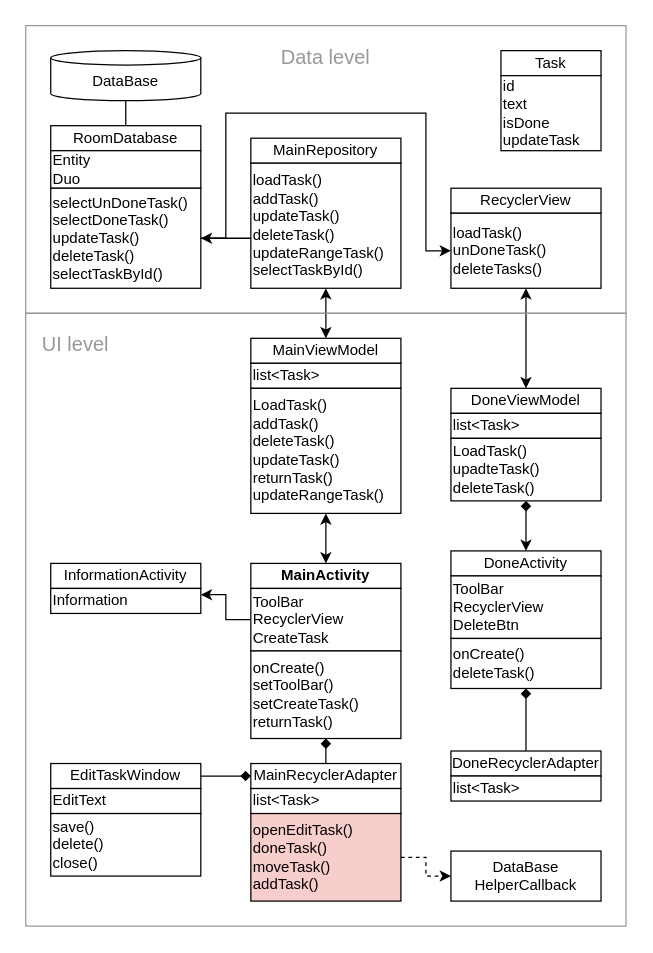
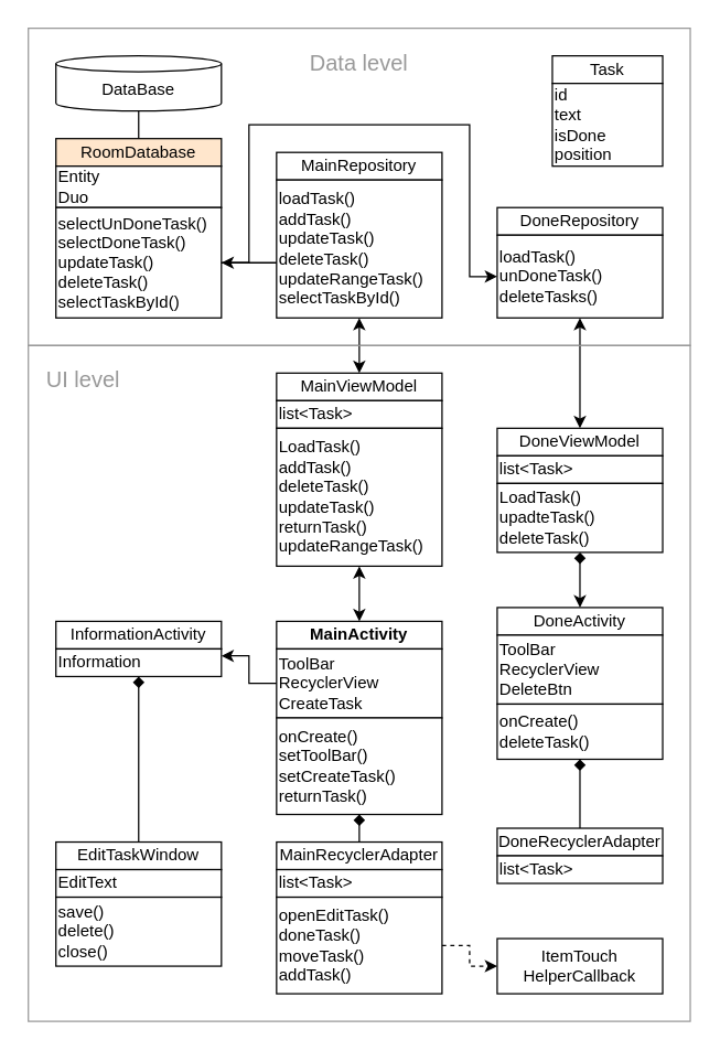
  <mxCell id="0" />
  <mxCell id="1" parent="0" />
  <mxCell id="2" value="" style="rounded=0;whiteSpace=wrap;html=1;fillColor=none;strokeColor=#999999;strokeWidth=1;" vertex="1" parent="1"><mxGeometry x="20" y="250" width="480" height="490" as="geometry" /></mxCell>
  <mxCell id="3" value="" style="group" vertex="1" connectable="0" parent="1"><mxGeometry x="200" y="450" width="120" height="140" as="geometry" /></mxCell>
  <mxCell id="4" value="&lt;b&gt;MainActivity&lt;/b&gt;" style="rounded=0;whiteSpace=wrap;html=1;" vertex="1" parent="3"><mxGeometry width="120" height="20" as="geometry" /></mxCell>
  <mxCell id="5" value="ToolBar&lt;br&gt;RecyclerView&lt;br&gt;CreateTask" style="rounded=0;whiteSpace=wrap;html=1;align=left;" vertex="1" parent="3"><mxGeometry y="20" width="120" height="50" as="geometry" /></mxCell>
  <mxCell id="6" value="onCreate()&lt;br&gt;setToolBar()&lt;br&gt;setCreateTask()&lt;br&gt;returnTask()" style="rounded=0;whiteSpace=wrap;html=1;align=left;" vertex="1" parent="3"><mxGeometry y="70" width="120" height="70" as="geometry" /></mxCell>
  <mxCell id="7" value="" style="group" vertex="1" connectable="0" parent="1"><mxGeometry x="200" y="270" width="120" height="140" as="geometry" /></mxCell>
  <mxCell id="8" value="MainViewModel" style="rounded=0;whiteSpace=wrap;html=1;" vertex="1" parent="7"><mxGeometry width="120" height="20" as="geometry" /></mxCell>
  <mxCell id="9" value="list&amp;lt;Task&amp;gt;" style="rounded=0;whiteSpace=wrap;html=1;align=left;" vertex="1" parent="7"><mxGeometry y="20" width="120" height="20" as="geometry" /></mxCell>
  <mxCell id="10" value="LoadTask()&lt;br&gt;addTask()&lt;br&gt;deleteTask()&lt;br&gt;updateTask()&lt;br&gt;returnTask()&lt;br&gt;updateRangeTask()" style="rounded=0;whiteSpace=wrap;html=1;align=left;" vertex="1" parent="7"><mxGeometry y="40" width="120" height="100" as="geometry" /></mxCell>
  <mxCell id="11" value="" style="group" vertex="1" connectable="0" parent="1"><mxGeometry x="40" y="610" width="120" height="90" as="geometry" /></mxCell>
  <mxCell id="12" value="EditTaskWindow" style="rounded=0;whiteSpace=wrap;html=1;" vertex="1" parent="11"><mxGeometry width="120" height="20" as="geometry" /></mxCell>
  <mxCell id="13" value="EditText" style="rounded=0;whiteSpace=wrap;html=1;align=left;" vertex="1" parent="11"><mxGeometry y="20" width="120" height="20" as="geometry" /></mxCell>
  <mxCell id="14" value="save()&lt;br&gt;delete()&lt;br&gt;&lt;div style=&quot;&quot;&gt;&lt;span style=&quot;background-color: initial;&quot;&gt;close()&lt;/span&gt;&lt;/div&gt;" style="rounded=0;whiteSpace=wrap;html=1;align=left;" vertex="1" parent="11"><mxGeometry y="40" width="120" height="50" as="geometry" /></mxCell>
  <mxCell id="15" value="" style="group" vertex="1" connectable="0" parent="1"><mxGeometry x="200" y="610" width="120" height="110" as="geometry" /></mxCell>
  <mxCell id="16" value="MainRecyclerAdapter" style="rounded=0;whiteSpace=wrap;html=1;" vertex="1" parent="15"><mxGeometry width="120" height="20" as="geometry" /></mxCell>
  <mxCell id="17" value="list&amp;lt;Task&amp;gt;" style="rounded=0;whiteSpace=wrap;html=1;align=left;" vertex="1" parent="15"><mxGeometry y="20" width="120" height="20" as="geometry" /></mxCell>
- <mxCell id="18" value="openEditTask()&lt;br&gt;doneTask()&lt;br&gt;moveTask()&lt;br&gt;addTask()" style="rounded=0;whiteSpace=wrap;html=1;align=left;fillColor=#f8cecc;" vertex="1" parent="15"><mxGeometry y="40" width="120" height="70" as="geometry" /></mxCell>
- <mxCell id="19" value="DataBase&lt;br&gt;HelperCallback" style="rounded=0;whiteSpace=wrap;html=1;" vertex="1" parent="1"><mxGeometry x="360" y="680" width="120" height="40" as="geometry" /></mxCell>
+ <mxCell id="18" value="openEditTask()&lt;br&gt;doneTask()&lt;br&gt;moveTask()&lt;br&gt;addTask()" style="rounded=0;whiteSpace=wrap;html=1;align=left;" vertex="1" parent="15"><mxGeometry y="40" width="120" height="70" as="geometry" /></mxCell>
+ <mxCell id="19" value="ItemTouch&lt;br&gt;HelperCallback" style="rounded=0;whiteSpace=wrap;html=1;" vertex="1" parent="1"><mxGeometry x="360" y="680" width="120" height="40" as="geometry" /></mxCell>
  <mxCell id="20" style="edgeStyle=orthogonalEdgeStyle;rounded=0;orthogonalLoop=1;jettySize=auto;html=1;entryX=0.5;entryY=1;entryDx=0;entryDy=0;endArrow=diamond;endFill=1;startArrow=classic;startFill=1;" edge="1" parent="1" source="60" target="27"><mxGeometry relative="1" as="geometry" /></mxCell>
  <mxCell id="21" value="" style="group" vertex="1" connectable="0" parent="1"><mxGeometry x="360" y="600" width="120" height="60" as="geometry" /></mxCell>
  <mxCell id="22" value="DoneRecyclerAdapter" style="rounded=0;whiteSpace=wrap;html=1;" vertex="1" parent="21"><mxGeometry width="120" height="20" as="geometry" /></mxCell>
  <mxCell id="23" value="list&amp;lt;Task&amp;gt;" style="rounded=0;whiteSpace=wrap;html=1;align=left;" vertex="1" parent="21"><mxGeometry y="20" width="120" height="20" as="geometry" /></mxCell>
  <mxCell id="24" value="" style="group" vertex="1" connectable="0" parent="1"><mxGeometry x="360" y="310" width="120" height="90" as="geometry" /></mxCell>
  <mxCell id="25" value="DoneViewModel" style="rounded=0;whiteSpace=wrap;html=1;" vertex="1" parent="24"><mxGeometry width="120" height="20" as="geometry" /></mxCell>
  <mxCell id="26" value="list&amp;lt;Task&amp;gt;" style="rounded=0;whiteSpace=wrap;html=1;align=left;" vertex="1" parent="24"><mxGeometry y="20" width="120" height="20" as="geometry" /></mxCell>
  <mxCell id="27" value="LoadTask()&lt;br&gt;upadteTask()&lt;br&gt;deleteTask()" style="rounded=0;whiteSpace=wrap;html=1;align=left;" vertex="1" parent="24"><mxGeometry y="40" width="120" height="50" as="geometry" /></mxCell>
  <mxCell id="28" value="" style="group" vertex="1" connectable="0" parent="1"><mxGeometry x="40" y="450" width="120" height="40" as="geometry" /></mxCell>
  <mxCell id="29" value="InformationActivity" style="rounded=0;whiteSpace=wrap;html=1;" vertex="1" parent="28"><mxGeometry width="120" height="20" as="geometry" /></mxCell>
  <mxCell id="30" value="Information&lt;br&gt;" style="rounded=0;whiteSpace=wrap;html=1;align=left;" vertex="1" parent="28"><mxGeometry y="20" width="120" height="20" as="geometry" /></mxCell>
  <mxCell id="31" style="edgeStyle=orthogonalEdgeStyle;rounded=0;orthogonalLoop=1;jettySize=auto;html=1;entryX=1;entryY=0.25;entryDx=0;entryDy=0;" edge="1" parent="1" source="5" target="30"><mxGeometry relative="1" as="geometry"><Array as="points"><mxPoint x="180" y="495" /><mxPoint x="180" y="475" /></Array></mxGeometry></mxCell>
  <mxCell id="32" style="edgeStyle=orthogonalEdgeStyle;rounded=0;orthogonalLoop=1;jettySize=auto;html=1;entryX=0;entryY=0.5;entryDx=0;entryDy=0;dashed=1;" edge="1" parent="1" source="18" target="19"><mxGeometry relative="1" as="geometry" /></mxCell>
- <mxCell id="33" style="edgeStyle=orthogonalEdgeStyle;rounded=0;orthogonalLoop=1;jettySize=auto;html=1;entryX=0;entryY=0.5;entryDx=0;entryDy=0;endArrow=diamond;endFill=1;" edge="1" parent="1" source="12" target="16"><mxGeometry relative="1" as="geometry" /></mxCell>
+ <mxCell id="33" style="edgeStyle=orthogonalEdgeStyle;rounded=0;orthogonalLoop=1;jettySize=auto;html=1;endArrow=diamond;endFill=1;" edge="1" parent="1" source="12" target="30"><mxGeometry relative="1" as="geometry" /></mxCell>
  <mxCell id="34" style="edgeStyle=orthogonalEdgeStyle;rounded=0;orthogonalLoop=1;jettySize=auto;html=1;entryX=0.5;entryY=1;entryDx=0;entryDy=0;endArrow=diamond;endFill=1;" edge="1" parent="1" source="16" target="6"><mxGeometry relative="1" as="geometry" /></mxCell>
  <mxCell id="35" style="edgeStyle=orthogonalEdgeStyle;rounded=0;orthogonalLoop=1;jettySize=auto;html=1;entryX=0.5;entryY=1;entryDx=0;entryDy=0;endArrow=diamond;endFill=1;" edge="1" parent="1" source="22" target="62"><mxGeometry relative="1" as="geometry" /></mxCell>
  <mxCell id="36" style="edgeStyle=orthogonalEdgeStyle;rounded=0;orthogonalLoop=1;jettySize=auto;html=1;entryX=0.5;entryY=1;entryDx=0;entryDy=0;startArrow=classic;startFill=1;" edge="1" parent="1" source="4" target="10"><mxGeometry relative="1" as="geometry" /></mxCell>
  <mxCell id="37" value="&lt;font color=&quot;#999999&quot; style=&quot;font-size: 16px;&quot;&gt;UI level&lt;/font&gt;" style="text;html=1;strokeColor=none;fillColor=none;align=center;verticalAlign=middle;whiteSpace=wrap;rounded=0;fontSize=16;" vertex="1" parent="1"><mxGeometry x="30" y="260" width="60" height="30" as="geometry" /></mxCell>
  <mxCell id="38" style="edgeStyle=orthogonalEdgeStyle;rounded=0;orthogonalLoop=1;jettySize=auto;html=1;entryX=0.5;entryY=0;entryDx=0;entryDy=0;endArrow=none;endFill=0;" edge="1" parent="1" source="39" target="41"><mxGeometry relative="1" as="geometry" /></mxCell>
  <mxCell id="39" value="DataBase" style="shape=cylinder3;whiteSpace=wrap;html=1;boundedLbl=1;backgroundOutline=1;size=5.742;" vertex="1" parent="1"><mxGeometry x="40" y="40" width="120" height="40" as="geometry" /></mxCell>
  <mxCell id="40" value="" style="group" vertex="1" connectable="0" parent="1"><mxGeometry x="40" y="100" width="120" height="130" as="geometry" /></mxCell>
- <mxCell id="41" value="RoomDatabase" style="rounded=0;whiteSpace=wrap;html=1;" vertex="1" parent="40"><mxGeometry width="120" height="20" as="geometry" /></mxCell>
+ <mxCell id="41" value="RoomDatabase" style="rounded=0;whiteSpace=wrap;html=1;fillColor=#ffe6cc;" vertex="1" parent="40"><mxGeometry width="120" height="20" as="geometry" /></mxCell>
  <mxCell id="42" value="Entity&lt;br&gt;Duo" style="rounded=0;whiteSpace=wrap;html=1;align=left;" vertex="1" parent="40"><mxGeometry y="20" width="120" height="30" as="geometry" /></mxCell>
  <mxCell id="43" value="selectUnDoneTask()&lt;br&gt;selectDoneTask()&lt;br&gt;updateTask()&lt;br&gt;deleteTask()&lt;br&gt;selectTaskById()" style="rounded=0;whiteSpace=wrap;html=1;align=left;" vertex="1" parent="40"><mxGeometry y="50" width="120" height="80" as="geometry" /></mxCell>
  <mxCell id="44" value="" style="group" vertex="1" connectable="0" parent="1"><mxGeometry x="400" y="40" width="80" height="80" as="geometry" /></mxCell>
  <mxCell id="45" value="Task" style="rounded=0;whiteSpace=wrap;html=1;" vertex="1" parent="44"><mxGeometry width="80" height="20" as="geometry" /></mxCell>
- <mxCell id="46" value="id&lt;br&gt;text&lt;br&gt;isDone&lt;br&gt;updateTask" style="rounded=0;whiteSpace=wrap;html=1;align=left;" vertex="1" parent="44"><mxGeometry y="20" width="80" height="60" as="geometry" /></mxCell>
+ <mxCell id="46" value="id&lt;br&gt;text&lt;br&gt;isDone&lt;br&gt;position" style="rounded=0;whiteSpace=wrap;html=1;align=left;" vertex="1" parent="44"><mxGeometry y="20" width="80" height="60" as="geometry" /></mxCell>
  <mxCell id="47" value="" style="group" vertex="1" connectable="0" parent="1"><mxGeometry x="200" y="110" width="120" height="120" as="geometry" /></mxCell>
  <mxCell id="48" value="MainRepository" style="rounded=0;whiteSpace=wrap;html=1;" vertex="1" parent="47"><mxGeometry width="120" height="20" as="geometry" /></mxCell>
  <mxCell id="49" value="loadTask()&lt;br&gt;addTask()&lt;br&gt;updateTask()&lt;br&gt;deleteTask()&lt;br&gt;updateRangeTask()&lt;br&gt;selectTaskById()" style="rounded=0;whiteSpace=wrap;html=1;align=left;" vertex="1" parent="47"><mxGeometry y="20" width="120" height="100" as="geometry" /></mxCell>
  <mxCell id="50" value="" style="group" vertex="1" connectable="0" parent="1"><mxGeometry x="360" y="150" width="120" height="80" as="geometry" /></mxCell>
- <mxCell id="51" value="RecyclerView" style="rounded=0;whiteSpace=wrap;html=1;" vertex="1" parent="50"><mxGeometry width="120" height="20" as="geometry" /></mxCell>
+ <mxCell id="51" value="DoneRepository" style="rounded=0;whiteSpace=wrap;html=1;" vertex="1" parent="50"><mxGeometry width="120" height="20" as="geometry" /></mxCell>
  <mxCell id="52" value="loadTask()&lt;br&gt;unDoneTask()&lt;br&gt;deleteTasks()" style="rounded=0;whiteSpace=wrap;html=1;align=left;" vertex="1" parent="50"><mxGeometry y="20" width="120" height="60" as="geometry" /></mxCell>
  <mxCell id="53" style="edgeStyle=orthogonalEdgeStyle;rounded=0;orthogonalLoop=1;jettySize=auto;html=1;entryX=0.5;entryY=0;entryDx=0;entryDy=0;startArrow=classic;startFill=1;" edge="1" parent="1" source="49" target="8"><mxGeometry relative="1" as="geometry" /></mxCell>
  <mxCell id="54" style="edgeStyle=orthogonalEdgeStyle;rounded=0;orthogonalLoop=1;jettySize=auto;html=1;startArrow=classic;startFill=1;" edge="1" parent="1" source="52" target="25"><mxGeometry relative="1" as="geometry" /></mxCell>
  <mxCell id="55" style="edgeStyle=orthogonalEdgeStyle;rounded=0;orthogonalLoop=1;jettySize=auto;html=1;entryX=1;entryY=0.5;entryDx=0;entryDy=0;" edge="1" parent="1" source="49" target="43"><mxGeometry relative="1" as="geometry"><mxPoint x="170" y="180" as="targetPoint" /><Array as="points"><mxPoint x="190" y="190" /><mxPoint x="190" y="190" /></Array></mxGeometry></mxCell>
  <mxCell id="56" style="edgeStyle=orthogonalEdgeStyle;rounded=0;orthogonalLoop=1;jettySize=auto;html=1;endArrow=none;endFill=0;startArrow=classic;startFill=1;entryX=1;entryY=0.5;entryDx=0;entryDy=0;" edge="1" parent="1" source="52" target="43"><mxGeometry relative="1" as="geometry"><mxPoint x="160" y="180" as="targetPoint" /><Array as="points"><mxPoint x="340" y="200" /><mxPoint x="340" y="90" /><mxPoint x="180" y="90" /><mxPoint x="180" y="190" /></Array></mxGeometry></mxCell>
  <mxCell id="57" value="" style="rounded=0;whiteSpace=wrap;html=1;fillColor=none;strokeColor=#999999;strokeWidth=1;" vertex="1" parent="1"><mxGeometry x="20" y="20" width="480" height="230" as="geometry" /></mxCell>
  <mxCell id="58" value="&lt;font color=&quot;#999999&quot; style=&quot;font-size: 16px;&quot;&gt;Data level&lt;/font&gt;" style="text;html=1;strokeColor=none;fillColor=none;align=center;verticalAlign=middle;whiteSpace=wrap;rounded=0;fontSize=16;" vertex="1" parent="1"><mxGeometry x="220" y="30" width="80" height="30" as="geometry" /></mxCell>
  <mxCell id="59" value="" style="group" vertex="1" connectable="0" parent="1"><mxGeometry x="360" y="440" width="120" height="110" as="geometry" /></mxCell>
  <mxCell id="60" value="DoneActivity" style="rounded=0;whiteSpace=wrap;html=1;" vertex="1" parent="59"><mxGeometry width="120" height="20" as="geometry" /></mxCell>
  <mxCell id="61" value="ToolBar&lt;br&gt;RecyclerView&lt;br&gt;DeleteBtn" style="rounded=0;whiteSpace=wrap;html=1;align=left;" vertex="1" parent="59"><mxGeometry y="20" width="120" height="50" as="geometry" /></mxCell>
  <mxCell id="62" value="onCreate()&lt;br&gt;deleteTask()" style="rounded=0;whiteSpace=wrap;html=1;align=left;" vertex="1" parent="59"><mxGeometry y="70" width="120" height="40" as="geometry" /></mxCell>
